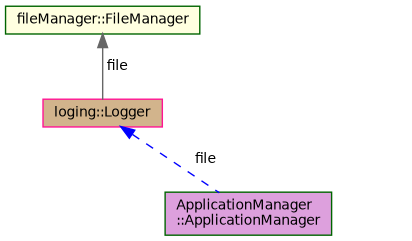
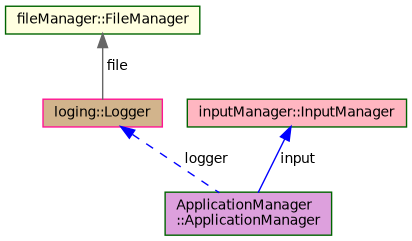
  digraph {
    node [color=darkgreen fontname=Helvetica fontsize=10 shape=record style=filled]
    edge [color=blue dir=back fontname=Helvetica fontsize=10 labelfontname=Helvetica labelfontsize=10 style=solid]
    n1 [fillcolor=plum fontcolor=black height=0.2 label="ApplicationManager\l::ApplicationManager" width=0.4]
    n2 [fillcolor=lightyellow height=0.2 label="fileManager::FileManager" width=0.4]
    n3 [color=deeppink fillcolor=tan height=0.2 label="loging::Logger" width=0.4]
+   n4 [fillcolor=lightpink height=0.2 label="inputManager::InputManager" width=0.4]
    n2 -> n3 [color=gray40 label=" file"]
-   n3 -> n1 [label=" file" style=dashed]
+   n3 -> n1 [label=" logger" style=dashed]
+   n4 -> n1 [label=" input"]
  }
